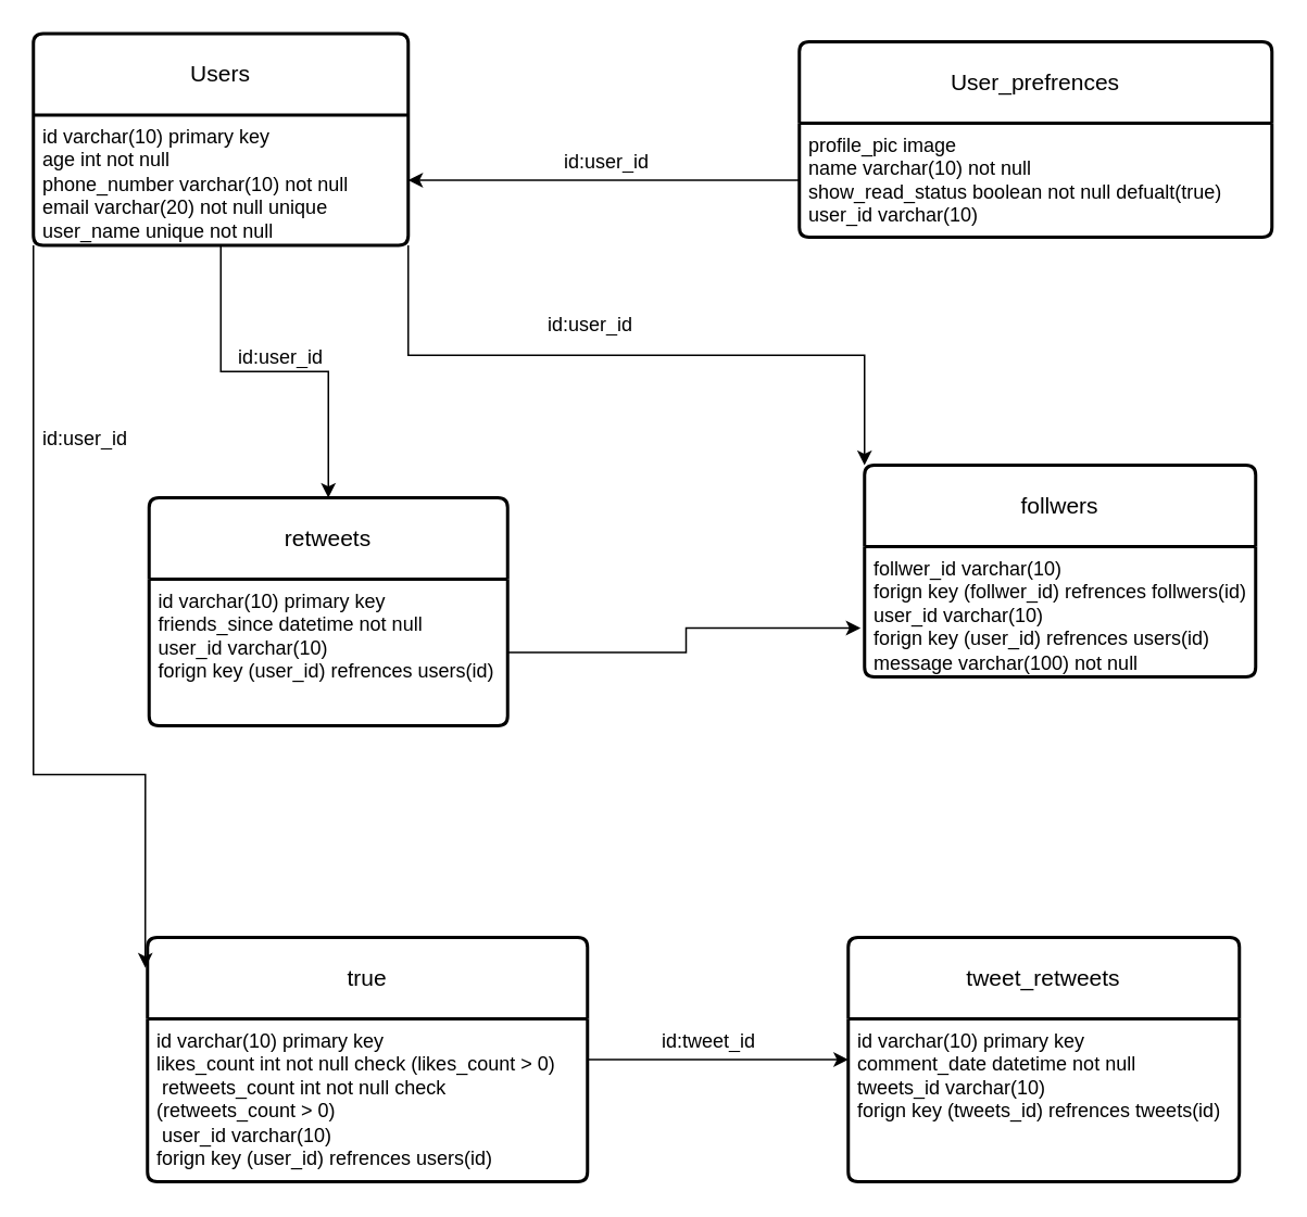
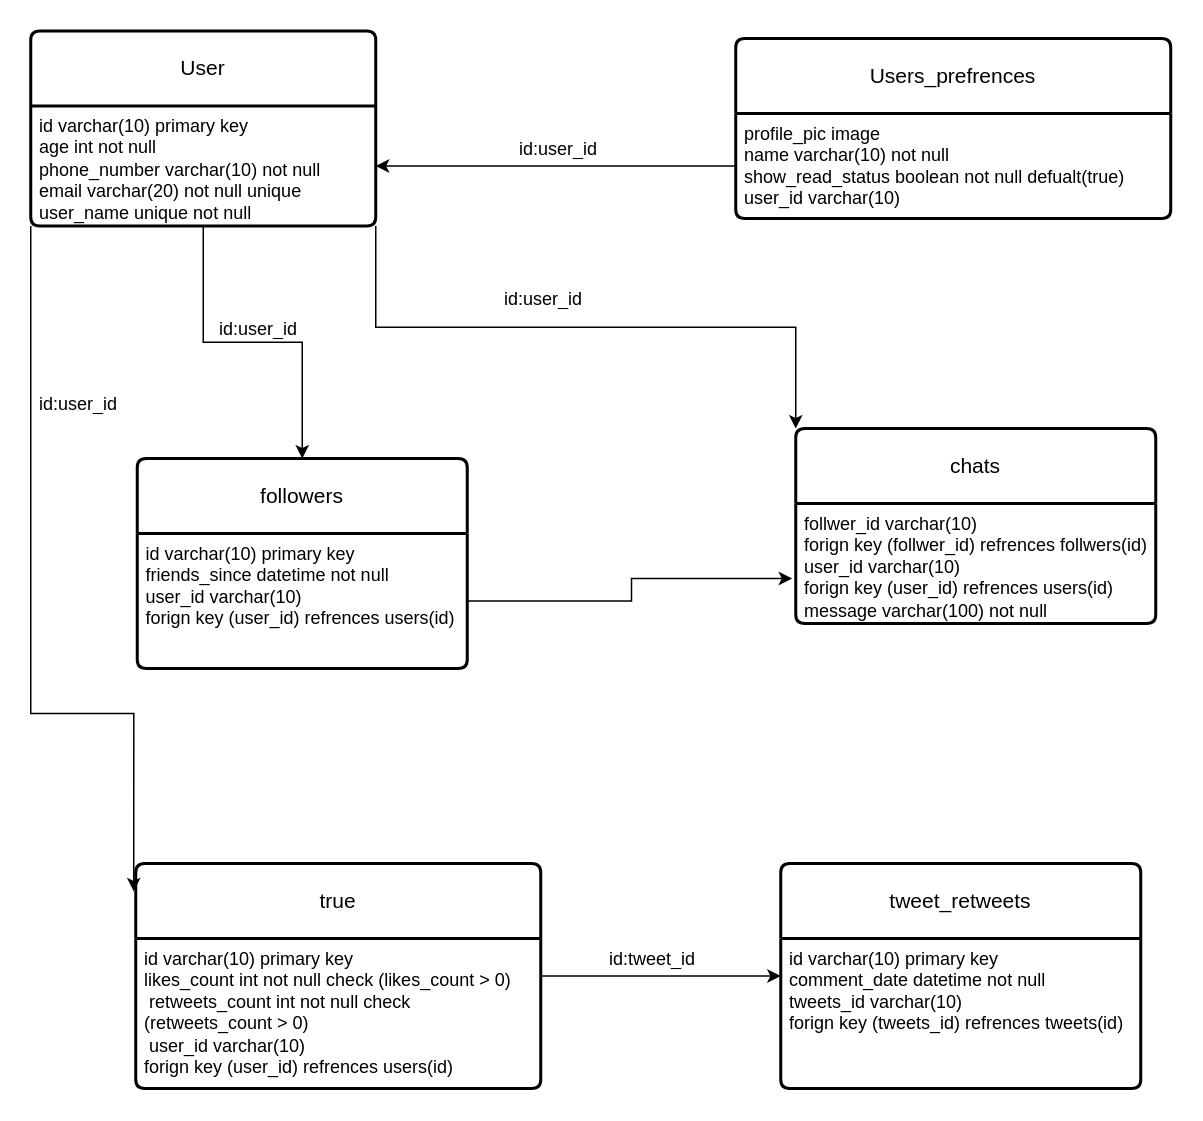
  <mxCell id="0" />
  <mxCell id="1" parent="0" />
- <mxCell id="2" value="Users" style="swimlane;childLayout=stackLayout;horizontal=1;startSize=50;horizontalStack=0;rounded=1;fontSize=14;fontStyle=0;strokeWidth=2;resizeParent=0;resizeLast=1;shadow=0;dashed=0;align=center;arcSize=4;whiteSpace=wrap;html=1;" vertex="1" parent="1"><mxGeometry x="20" y="20" width="230" height="130" as="geometry" /></mxCell>
+ <mxCell id="2" value="User" style="swimlane;childLayout=stackLayout;horizontal=1;startSize=50;horizontalStack=0;rounded=1;fontSize=14;fontStyle=0;strokeWidth=2;resizeParent=0;resizeLast=1;shadow=0;dashed=0;align=center;arcSize=4;whiteSpace=wrap;html=1;" vertex="1" parent="1"><mxGeometry x="20" y="20" width="230" height="130" as="geometry" /></mxCell>
  <mxCell id="3" value="id varchar(10) primary key&lt;br&gt;age int not null&lt;br&gt;phone_number varchar(10) not null&lt;br&gt;email varchar(20) not null unique&lt;br&gt;user_name unique not null" style="align=left;strokeColor=none;fillColor=none;spacingLeft=4;spacingRight=4;fontSize=12;verticalAlign=top;resizable=0;rotatable=0;part=1;html=1;whiteSpace=wrap;" vertex="1" parent="2"><mxGeometry y="50" width="230" height="80" as="geometry" /></mxCell>
- <mxCell id="4" value="User_prefrences" style="swimlane;childLayout=stackLayout;horizontal=1;startSize=50;horizontalStack=0;rounded=1;fontSize=14;fontStyle=0;strokeWidth=2;resizeParent=0;resizeLast=1;shadow=0;dashed=0;align=center;arcSize=4;whiteSpace=wrap;html=1;" vertex="1" parent="1"><mxGeometry x="490" y="25" width="290" height="120" as="geometry" /></mxCell>
+ <mxCell id="4" value="Users_prefrences" style="swimlane;childLayout=stackLayout;horizontal=1;startSize=50;horizontalStack=0;rounded=1;fontSize=14;fontStyle=0;strokeWidth=2;resizeParent=0;resizeLast=1;shadow=0;dashed=0;align=center;arcSize=4;whiteSpace=wrap;html=1;" vertex="1" parent="1"><mxGeometry x="490" y="25" width="290" height="120" as="geometry" /></mxCell>
  <mxCell id="5" value="profile_pic image&lt;br&gt;name varchar(10) not null&lt;br&gt;show_read_status boolean not null defualt(true)&lt;br&gt;user_id varchar(10)&lt;div&gt;&lt;br&gt;&lt;/div&gt;" style="align=left;strokeColor=none;fillColor=none;spacingLeft=4;spacingRight=4;fontSize=12;verticalAlign=top;resizable=0;rotatable=0;part=1;html=1;whiteSpace=wrap;" vertex="1" parent="4"><mxGeometry y="50" width="290" height="70" as="geometry" /></mxCell>
- <mxCell id="6" value="retweets" style="swimlane;childLayout=stackLayout;horizontal=1;startSize=50;horizontalStack=0;rounded=1;fontSize=14;fontStyle=0;strokeWidth=2;resizeParent=0;resizeLast=1;shadow=0;dashed=0;align=center;arcSize=4;whiteSpace=wrap;html=1;" vertex="1" parent="1"><mxGeometry x="91" y="305" width="220" height="140" as="geometry" /></mxCell>
+ <mxCell id="6" value="followers" style="swimlane;childLayout=stackLayout;horizontal=1;startSize=50;horizontalStack=0;rounded=1;fontSize=14;fontStyle=0;strokeWidth=2;resizeParent=0;resizeLast=1;shadow=0;dashed=0;align=center;arcSize=4;whiteSpace=wrap;html=1;" vertex="1" parent="1"><mxGeometry x="91" y="305" width="220" height="140" as="geometry" /></mxCell>
  <mxCell id="7" value="id varchar(10) primary key&lt;br&gt;friends_since datetime not null&lt;br&gt;user_id varchar(10)&lt;br&gt;forign key (user_id) refrences users(id)" style="align=left;strokeColor=none;fillColor=none;spacingLeft=4;spacingRight=4;fontSize=12;verticalAlign=top;resizable=0;rotatable=0;part=1;html=1;whiteSpace=wrap;" vertex="1" parent="6"><mxGeometry y="50" width="220" height="90" as="geometry" /></mxCell>
- <mxCell id="8" value="follwers" style="swimlane;childLayout=stackLayout;horizontal=1;startSize=50;horizontalStack=0;rounded=1;fontSize=14;fontStyle=0;strokeWidth=2;resizeParent=0;resizeLast=1;shadow=0;dashed=0;align=center;arcSize=4;whiteSpace=wrap;html=1;" vertex="1" parent="1"><mxGeometry x="530" y="285" width="240" height="130" as="geometry" /></mxCell>
+ <mxCell id="8" value="chats" style="swimlane;childLayout=stackLayout;horizontal=1;startSize=50;horizontalStack=0;rounded=1;fontSize=14;fontStyle=0;strokeWidth=2;resizeParent=0;resizeLast=1;shadow=0;dashed=0;align=center;arcSize=4;whiteSpace=wrap;html=1;" vertex="1" parent="1"><mxGeometry x="530" y="285" width="240" height="130" as="geometry" /></mxCell>
  <mxCell id="9" value="follwer_id varchar(10)&lt;br&gt;forign key (follwer_id) refrences follwers(id) user_id varchar(10)&lt;br&gt;&lt;div&gt;forign key (user_id) refrences users(id)&lt;/div&gt;&lt;div&gt;message varchar(100) not null&lt;/div&gt;&lt;div&gt;&lt;br&gt;&lt;/div&gt;" style="align=left;strokeColor=none;fillColor=none;spacingLeft=4;spacingRight=4;fontSize=12;verticalAlign=top;resizable=0;rotatable=0;part=1;html=1;whiteSpace=wrap;" vertex="1" parent="8"><mxGeometry y="50" width="240" height="80" as="geometry" /></mxCell>
  <mxCell id="10" value="true" style="swimlane;childLayout=stackLayout;horizontal=1;startSize=50;horizontalStack=0;rounded=1;fontSize=14;fontStyle=0;strokeWidth=2;resizeParent=0;resizeLast=1;shadow=0;dashed=0;align=center;arcSize=4;whiteSpace=wrap;html=1;" vertex="1" parent="1"><mxGeometry x="90" y="575" width="270" height="150" as="geometry" /></mxCell>
  <mxCell id="11" value="id varchar(10) primary key&lt;br&gt;likes_count int not null check (likes_count &amp;gt; 0)&lt;br&gt;&amp;nbsp;retweets_count int not null check (retweets_count &amp;gt; 0)&lt;br&gt;&amp;nbsp;user_id varchar(10)&lt;br&gt;forign key (user_id) refrences users(id)" style="align=left;strokeColor=none;fillColor=none;spacingLeft=4;spacingRight=4;fontSize=12;verticalAlign=top;resizable=0;rotatable=0;part=1;html=1;whiteSpace=wrap;" vertex="1" parent="10"><mxGeometry y="50" width="270" height="100" as="geometry" /></mxCell>
  <mxCell id="12" value="tweet_retweets" style="swimlane;childLayout=stackLayout;horizontal=1;startSize=50;horizontalStack=0;rounded=1;fontSize=14;fontStyle=0;strokeWidth=2;resizeParent=0;resizeLast=1;shadow=0;dashed=0;align=center;arcSize=4;whiteSpace=wrap;html=1;" vertex="1" parent="1"><mxGeometry x="520" y="575" width="240" height="150" as="geometry" /></mxCell>
  <mxCell id="13" value="id varchar(10) primary key&lt;br&gt;comment_date datetime not null&lt;br&gt;tweets_id varchar(10)&lt;br&gt;forign key (tweets_id) refrences tweets(id)&lt;br&gt;&lt;br&gt;&lt;div&gt;&lt;br&gt;&lt;/div&gt;" style="align=left;strokeColor=none;fillColor=none;spacingLeft=4;spacingRight=4;fontSize=12;verticalAlign=top;resizable=0;rotatable=0;part=1;html=1;whiteSpace=wrap;" vertex="1" parent="12"><mxGeometry y="50" width="240" height="100" as="geometry" /></mxCell>
  <mxCell id="14" style="edgeStyle=orthogonalEdgeStyle;rounded=0;orthogonalLoop=1;jettySize=auto;html=1;exitX=0;exitY=0.5;exitDx=0;exitDy=0;entryX=1;entryY=0.5;entryDx=0;entryDy=0;" edge="1" parent="1" source="5" target="3"><mxGeometry relative="1" as="geometry" /></mxCell>
  <mxCell id="15" value="id:user_id" style="text;strokeColor=none;fillColor=none;spacingLeft=4;spacingRight=4;overflow=hidden;rotatable=0;points=[[0,0.5],[1,0.5]];portConstraint=eastwest;fontSize=12;whiteSpace=wrap;html=1;" vertex="1" parent="1"><mxGeometry x="340" y="85" width="100" height="20" as="geometry" /></mxCell>
  <mxCell id="16" style="edgeStyle=orthogonalEdgeStyle;rounded=0;orthogonalLoop=1;jettySize=auto;html=1;exitX=0.5;exitY=1;exitDx=0;exitDy=0;entryX=0.5;entryY=0;entryDx=0;entryDy=0;" edge="1" parent="1" source="3" target="6"><mxGeometry relative="1" as="geometry" /></mxCell>
  <mxCell id="17" value="id:user_id" style="text;strokeColor=none;fillColor=none;spacingLeft=4;spacingRight=4;overflow=hidden;rotatable=0;points=[[0,0.5],[1,0.5]];portConstraint=eastwest;fontSize=12;whiteSpace=wrap;html=1;" vertex="1" parent="1"><mxGeometry x="140" y="205" width="80" height="40" as="geometry" /></mxCell>
  <mxCell id="18" style="edgeStyle=orthogonalEdgeStyle;rounded=0;orthogonalLoop=1;jettySize=auto;html=1;exitX=1;exitY=0.5;exitDx=0;exitDy=0;entryX=-0.01;entryY=0.625;entryDx=0;entryDy=0;entryPerimeter=0;" edge="1" parent="1" source="7" target="9"><mxGeometry relative="1" as="geometry" /></mxCell>
  <mxCell id="19" style="edgeStyle=orthogonalEdgeStyle;rounded=0;orthogonalLoop=1;jettySize=auto;html=1;exitX=1;exitY=1;exitDx=0;exitDy=0;entryX=0;entryY=0;entryDx=0;entryDy=0;" edge="1" parent="1" source="3" target="8"><mxGeometry relative="1" as="geometry" /></mxCell>
  <mxCell id="20" value="id:user_id" style="text;strokeColor=none;fillColor=none;spacingLeft=4;spacingRight=4;overflow=hidden;rotatable=0;points=[[0,0.5],[1,0.5]];portConstraint=eastwest;fontSize=12;whiteSpace=wrap;html=1;" vertex="1" parent="1"><mxGeometry x="330" y="185" width="80" height="40" as="geometry" /></mxCell>
  <mxCell id="21" style="edgeStyle=orthogonalEdgeStyle;rounded=0;orthogonalLoop=1;jettySize=auto;html=1;exitX=0;exitY=1;exitDx=0;exitDy=0;entryX=-0.005;entryY=0.124;entryDx=0;entryDy=0;entryPerimeter=0;" edge="1" parent="1" source="3" target="10"><mxGeometry relative="1" as="geometry"><Array as="points"><mxPoint x="20" y="475" /><mxPoint x="89" y="475" /></Array></mxGeometry></mxCell>
  <mxCell id="22" value="id:user_id" style="text;strokeColor=none;fillColor=none;spacingLeft=4;spacingRight=4;overflow=hidden;rotatable=0;points=[[0,0.5],[1,0.5]];portConstraint=eastwest;fontSize=12;whiteSpace=wrap;html=1;" vertex="1" parent="1"><mxGeometry x="20" y="255" width="80" height="40" as="geometry" /></mxCell>
  <mxCell id="23" value="id:tweet_id" style="text;strokeColor=none;fillColor=none;spacingLeft=4;spacingRight=4;overflow=hidden;rotatable=0;points=[[0,0.5],[1,0.5]];portConstraint=eastwest;fontSize=12;whiteSpace=wrap;html=1;" vertex="1" parent="1"><mxGeometry x="400" y="625" width="80" height="40" as="geometry" /></mxCell>
  <mxCell id="24" style="edgeStyle=orthogonalEdgeStyle;rounded=0;orthogonalLoop=1;jettySize=auto;html=1;exitX=1;exitY=0.25;exitDx=0;exitDy=0;entryX=0;entryY=0.25;entryDx=0;entryDy=0;" edge="1" parent="1" source="11" target="13"><mxGeometry relative="1" as="geometry" /></mxCell>
